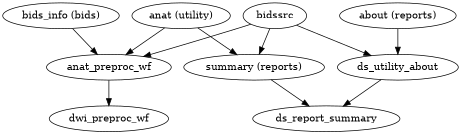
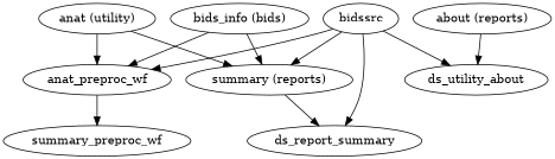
  strict digraph {
    n1 [label="anat (utility)"]
    anat_preproc_wf
    "summary (reports)"
-   dwi_preproc_wf
+   dwi_preproc_wf [label=summary_preproc_wf]
    ds_report_summary
    bidssrc
    n7 [label=ds_utility_about]
    "bids_info (bids)"
    "about (reports)"
    n1 -> anat_preproc_wf
    n1 -> "summary (reports)"
    anat_preproc_wf -> dwi_preproc_wf
    "summary (reports)" -> ds_report_summary
    bidssrc -> anat_preproc_wf
    bidssrc -> "summary (reports)"
-   n7 -> ds_report_summary
+   bidssrc -> ds_report_summary
    bidssrc -> n7
    "bids_info (bids)" -> anat_preproc_wf
+   "bids_info (bids)" -> "summary (reports)"
    "about (reports)" -> n7
  }
